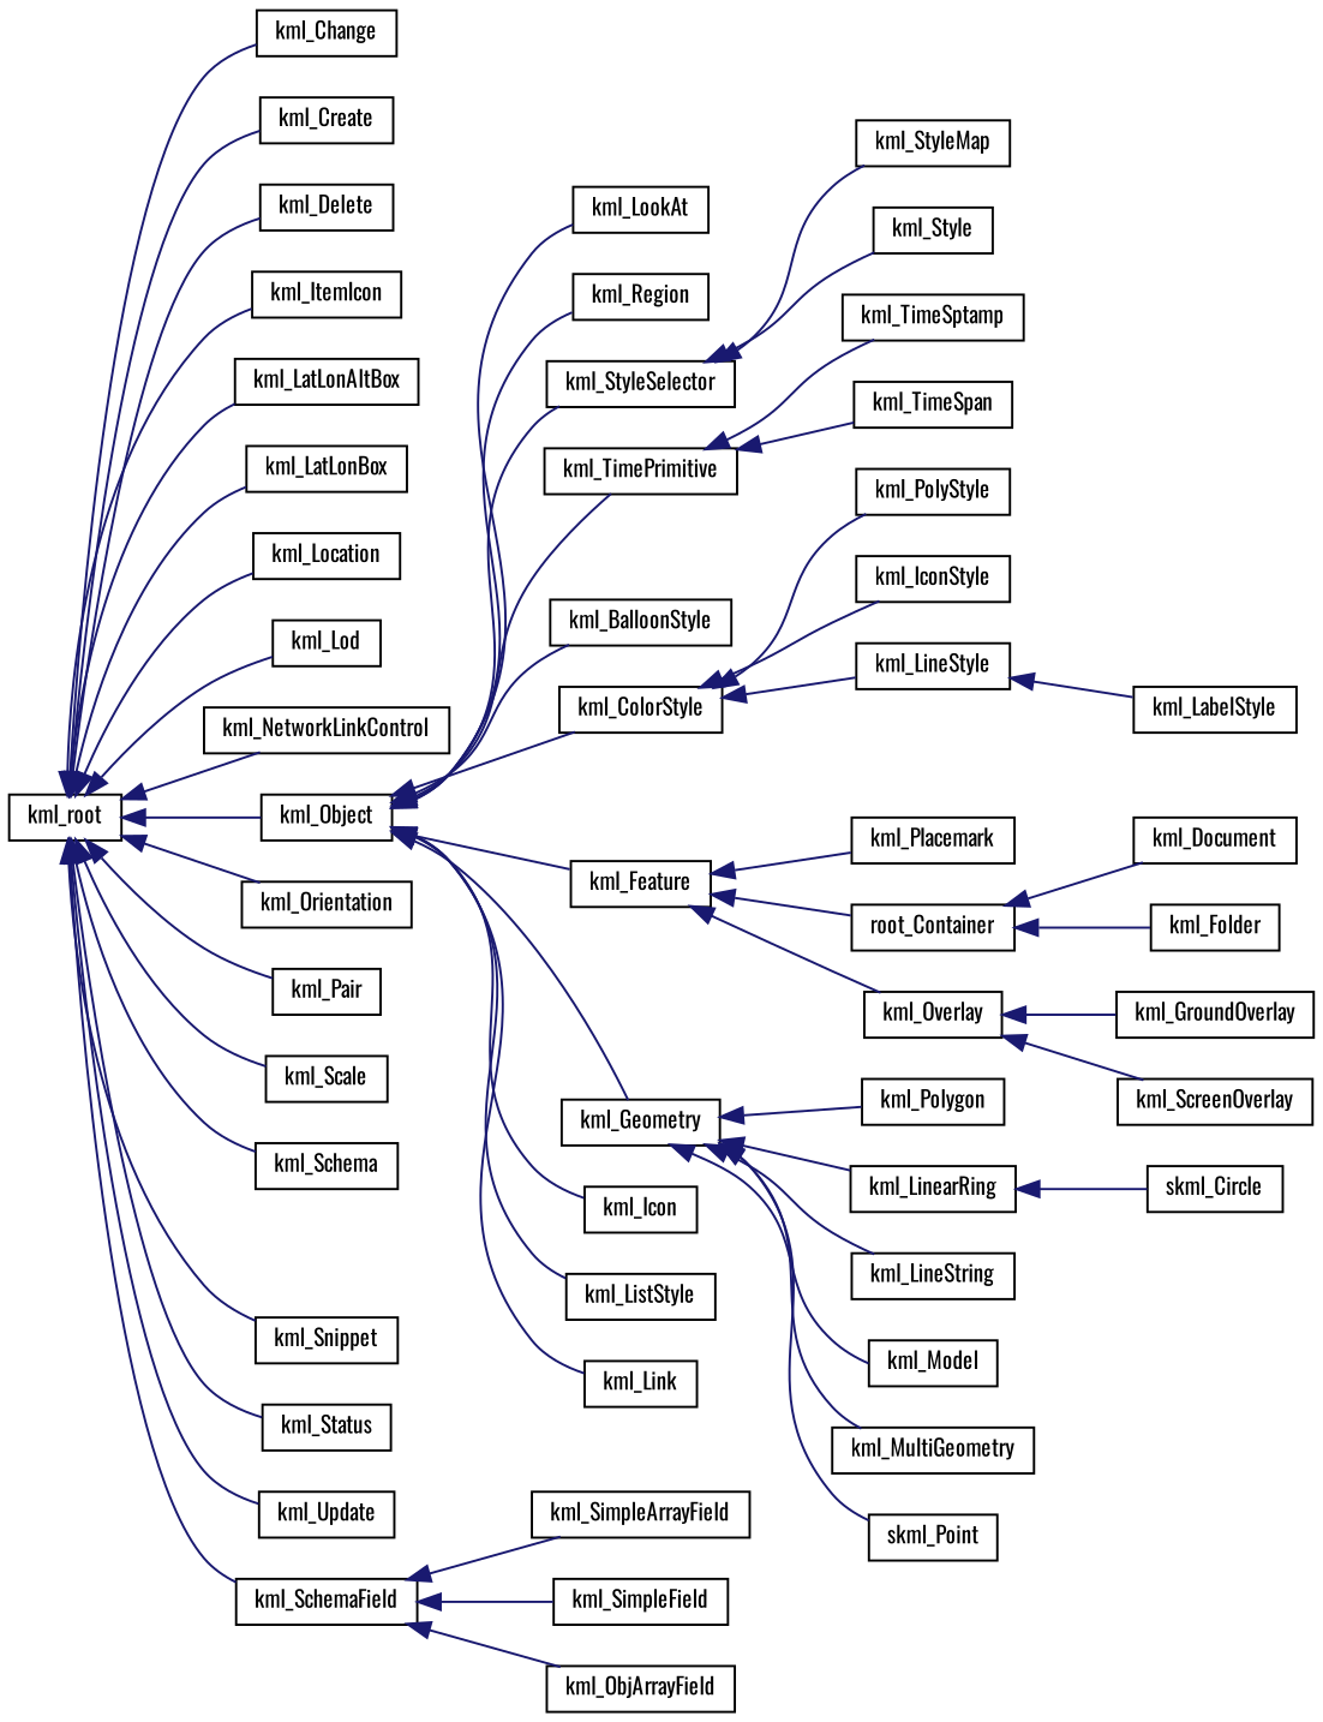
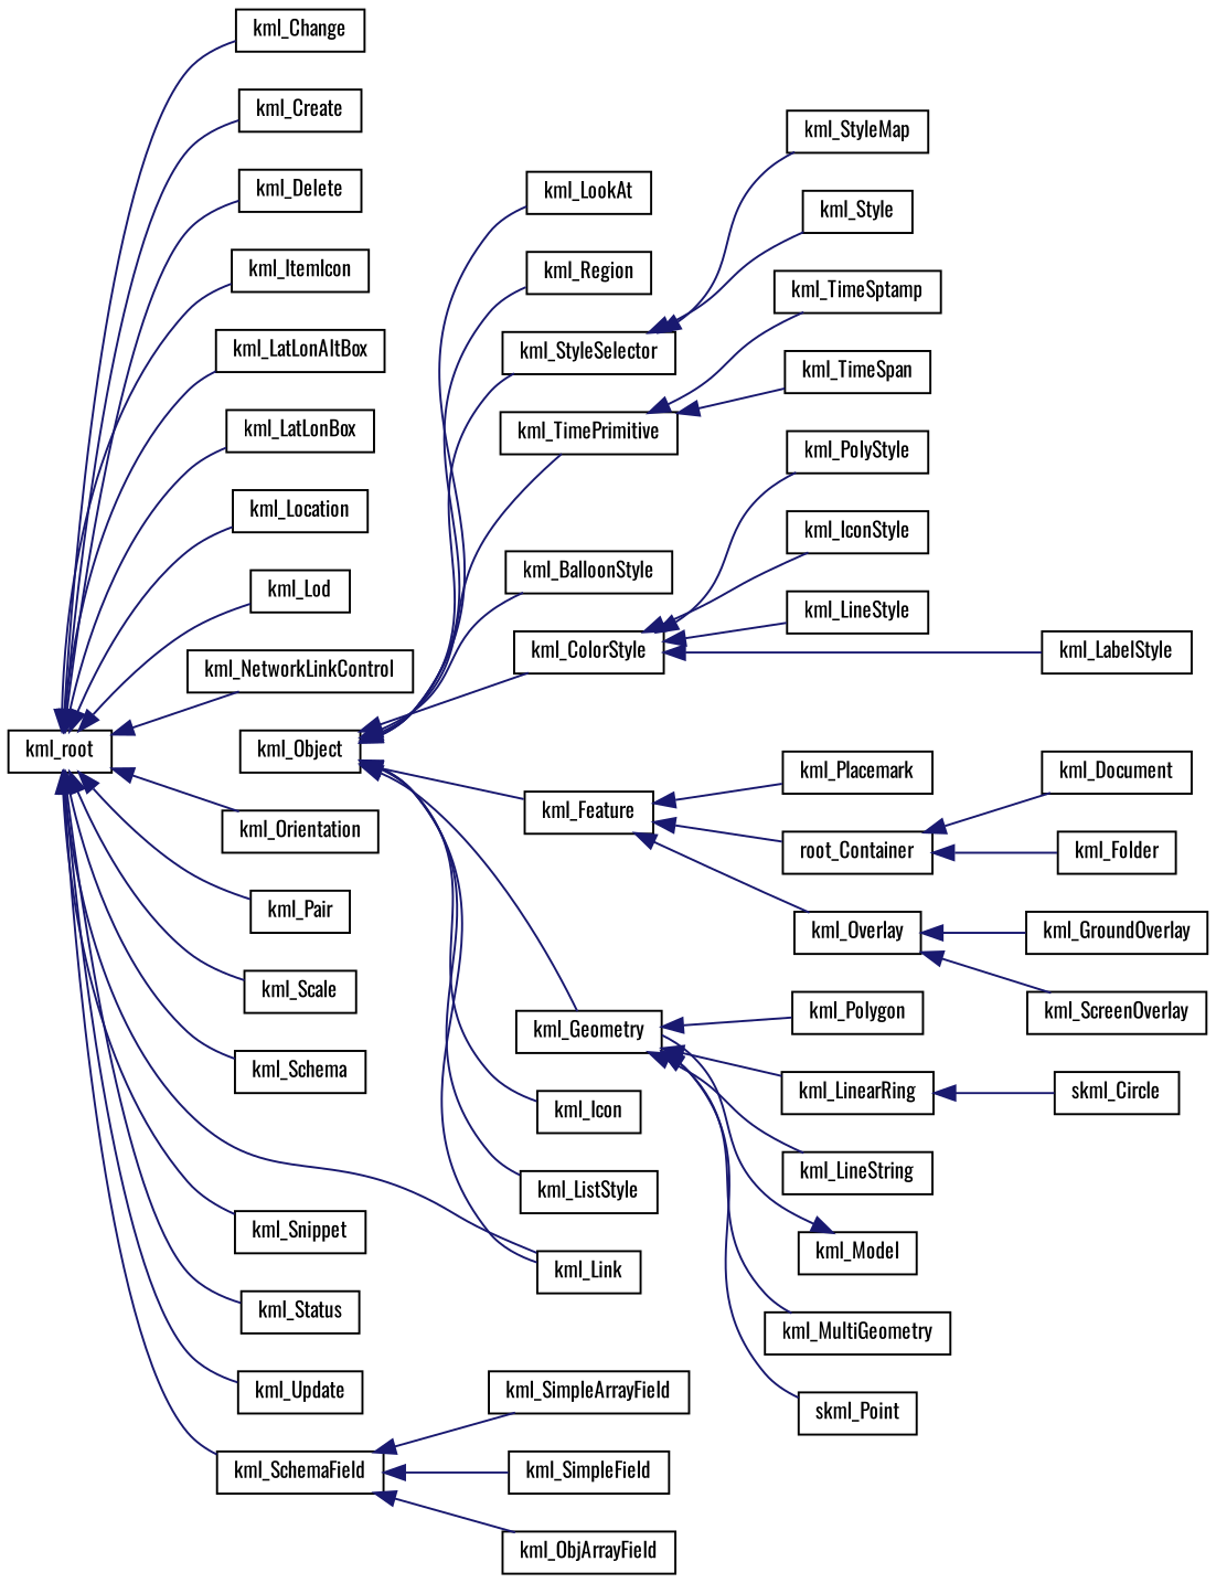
  digraph {
    fontname=Oswald
    rankdir=LR
    node [color=black fontname=Oswald fontsize=10 shape=record]
    edge [color=midnightblue dir=back fontname=Oswald fontsize=10 labelfontname=FreeSans labelfontsize=10 style=solid]
    n1 [height=0.2 label=kml_root width=0.4]
    n2 [height=0.2 label=kml_Change width=0.4]
    n3 [height=0.2 label=kml_Create width=0.4]
    n4 [height=0.2 label=kml_Delete width=0.4]
    n5 [height=0.2 label=kml_ItemIcon width=0.4]
    n6 [height=0.2 label=kml_LatLonAltBox width=0.4]
    n7 [height=0.2 label=kml_LatLonBox width=0.4]
    n8 [height=0.2 label=kml_Location width=0.4]
    n9 [height=0.2 label=kml_Lod width=0.4]
    n10 [height=0.2 label=kml_NetworkLinkControl width=0.4]
    n11 [height=0.2 label=kml_Object width=0.4]
    n12 [height=0.2 label=kml_Orientation width=0.4]
    n13 [height=0.2 label=kml_Pair width=0.4]
    n14 [height=0.2 label=kml_Scale width=0.4]
    n15 [height=0.2 label=kml_Schema width=0.4]
    n16 [height=0.2 label=kml_SchemaField width=0.4]
    n17 [height=0.2 label=kml_Snippet width=0.4]
    n18 [height=0.2 label=kml_Status width=0.4]
    n19 [height=0.2 label=kml_Update width=0.4]
    n20 [height=0.2 label=kml_BalloonStyle width=0.4]
    n21 [height=0.2 label=kml_ColorStyle width=0.4]
    n22 [height=0.2 label=kml_Feature width=0.4]
    n23 [height=0.2 label=kml_Geometry width=0.4]
    n24 [height=0.2 label=kml_Icon width=0.4]
    n25 [height=0.2 label=kml_Link width=0.4]
    n26 [height=0.2 label=kml_ListStyle width=0.4]
    n27 [height=0.2 label=kml_LookAt width=0.4]
    n28 [height=0.2 label=kml_Region width=0.4]
    n29 [height=0.2 label=kml_StyleSelector width=0.4]
    n30 [height=0.2 label=kml_TimePrimitive width=0.4]
    n31 [height=0.2 label=kml_ObjArrayField width=0.4]
    n32 [height=0.2 label=kml_SimpleArrayField width=0.4]
    n33 [height=0.2 label=kml_SimpleField width=0.4]
    n34 [height=0.2 label=kml_IconStyle width=0.4]
    n35 [height=0.2 label=kml_LabelStyle width=0.4]
    n36 [height=0.2 label=kml_LineStyle width=0.4]
    n37 [height=0.2 label=kml_PolyStyle width=0.4]
    n38 [height=0.2 label=root_Container width=0.4]
    n39 [height=0.2 label=kml_Overlay width=0.4]
    n40 [height=0.2 label=kml_Placemark width=0.4]
    n41 [height=0.2 label=kml_LinearRing width=0.4]
    n42 [height=0.2 label=kml_LineString width=0.4]
    n43 [height=0.2 label=kml_Model width=0.4]
    n44 [height=0.2 label=kml_MultiGeometry width=0.4]
    n45 [height=0.2 label=skml_Point width=0.4]
    n46 [height=0.2 label=kml_Polygon width=0.4]
    n47 [height=0.2 label=kml_Style width=0.4]
    n48 [height=0.2 label=kml_StyleMap width=0.4]
    n49 [height=0.2 label=kml_TimeSpan width=0.4]
    n50 [height=0.2 label=kml_TimeSptamp width=0.4]
    n51 [height=0.2 label=kml_Document width=0.4]
    n52 [height=0.2 label=kml_Folder width=0.4]
    n53 [height=0.2 label=kml_GroundOverlay width=0.4]
    n54 [height=0.2 label=kml_ScreenOverlay width=0.4]
    n55 [height=0.2 label=skml_Circle width=0.4]
    n1 -> n2
    n1 -> n3
    n1 -> n4
    n1 -> n5
    n1 -> n6
    n1 -> n7
    n1 -> n8
    n1 -> n9
    n1 -> n10
-   n1 -> n11
+   n1 -> n25
    n1 -> n12
    n1 -> n13
    n1 -> n14
    n1 -> n15
    n1 -> n16
    n1 -> n17
    n1 -> n18
    n1 -> n19
    n11 -> n20
    n11 -> n21
    n11 -> n22
    n11 -> n23
    n11 -> n24
    n11 -> n25
    n11 -> n26
    n11 -> n27
    n11 -> n28
    n11 -> n29
    n11 -> n30
    n16 -> n31
    n16 -> n32
    n16 -> n33
    n21 -> n34
-   n36 -> n35
+   n21 -> n35
    n21 -> n36
    n21 -> n37
    n22 -> n38
    n22 -> n39
    n22 -> n40
    n23 -> n41
    n23 -> n42
-   n23 -> n43
+   n43 -> n23
    n23 -> n44
    n23 -> n45
    n23 -> n46
    n29 -> n47
    n29 -> n48
    n30 -> n49
    n30 -> n50
    n38 -> n51
    n38 -> n52
    n39 -> n53
    n39 -> n54
    n41 -> n55
  }
